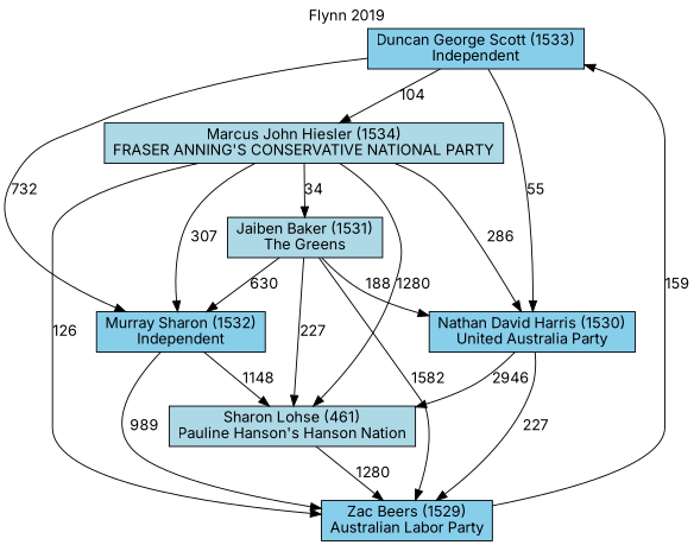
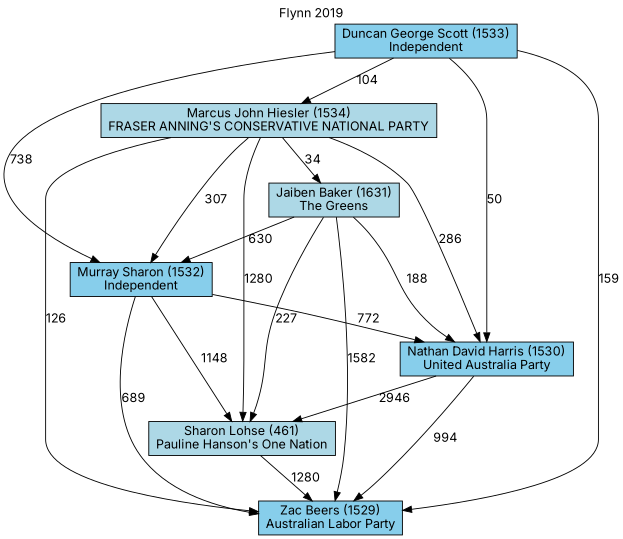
  digraph {
    fontname=Inter
    label="Flynn 2019"
    labelloc=t
    mclimit=10
    node [fillcolor=skyblue fontname=Inter shape=box style=filled]
    edge [fontname=Inter]
    n1 [label="Duncan George Scott (1533)\nIndependent"]
    n2 [fillcolor=lightblue label="Marcus John Hiesler (1534)\nFRASER ANNING'S CONSERVATIVE NATIONAL PARTY"]
    n3 [label="Murray Sharon (1532)\nIndependent"]
    n4 [label="Nathan David Harris (1530)\nUnited Australia Party"]
    n5 [label="Zac Beers (1529)\nAustralian Labor Party"]
-   n6 [fillcolor=lightblue label="Jaiben Baker (1531)\nThe Greens"]
-   n7 [fillcolor=lightblue label="Sharon Lohse (461)\nPauline Hanson's Hanson Nation"]
+   n6 [fillcolor=lightblue label="Jaiben Baker (1631)\nThe Greens"]
+   n7 [fillcolor=lightblue label="Sharon Lohse (461)\nPauline Hanson's One Nation"]
    n1 -> n2 [label=104]
-   n1 -> n3 [label=732]
-   n1 -> n4 [label=55]
-   n5 -> n1 [label=159]
+   n1 -> n3 [label=738]
+   n1 -> n4 [label=50]
+   n1 -> n5 [label=159]
    n2 -> n3 [label=307]
    n2 -> n4 [label=286]
    n2 -> n5 [label=126]
    n2 -> n6 [label=34]
    n2 -> n7 [label=1280]
-   n3 -> n5 [label=989]
+   n3 -> n4 [label=772]
+   n3 -> n5 [label=689]
    n3 -> n7 [label=1148]
-   n4 -> n5 [label=227]
+   n4 -> n5 [label=994]
    n4 -> n7 [label=2946]
    n6 -> n3 [label=630]
    n6 -> n4 [label=188]
    n6 -> n5 [label=1582]
    n6 -> n7 [label=227]
    n7 -> n5 [label=1280]
  }
